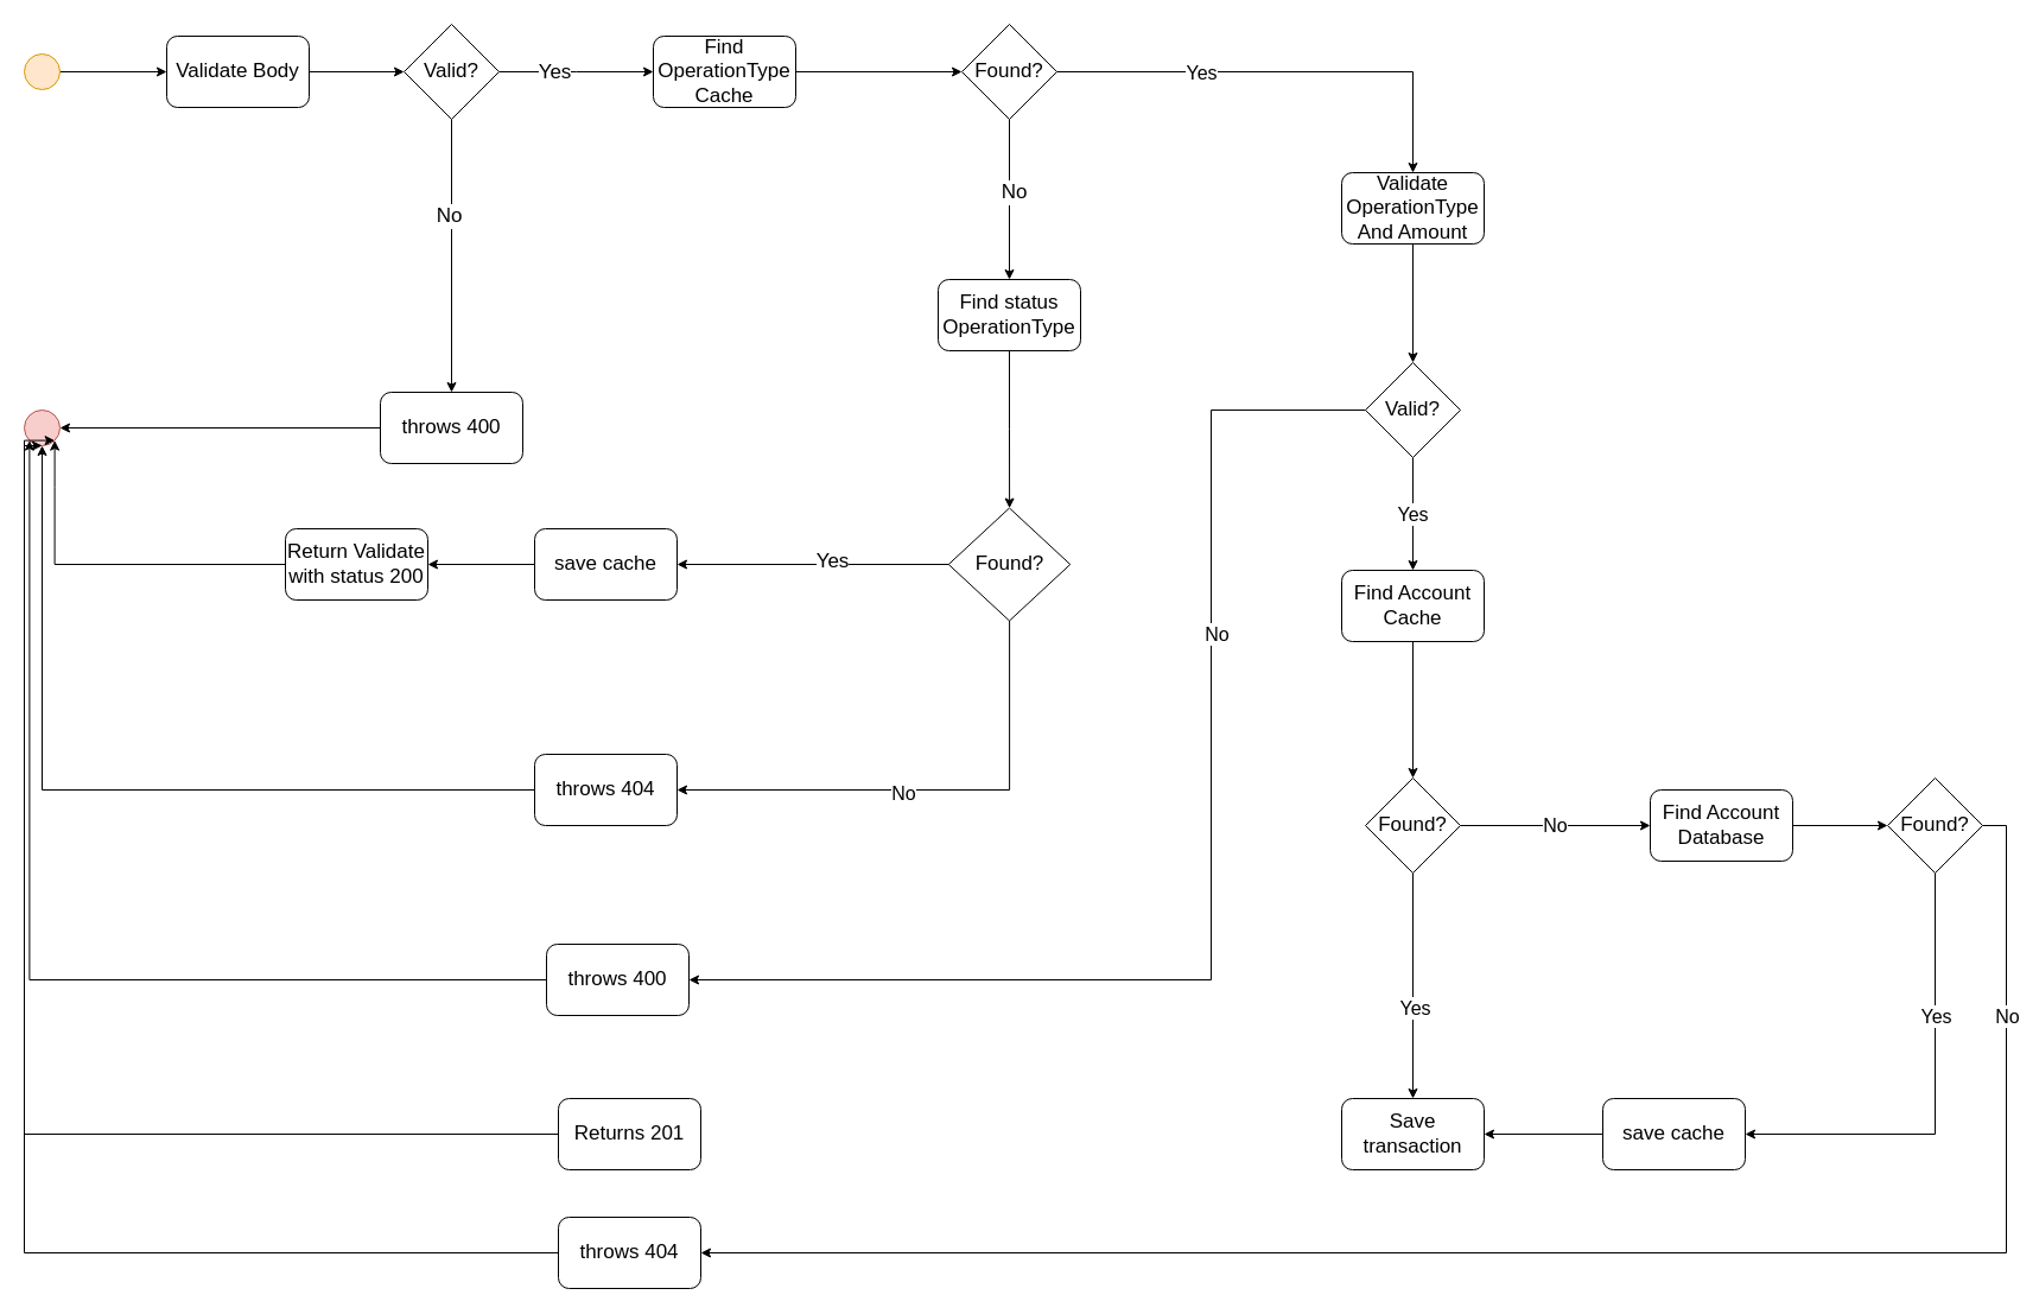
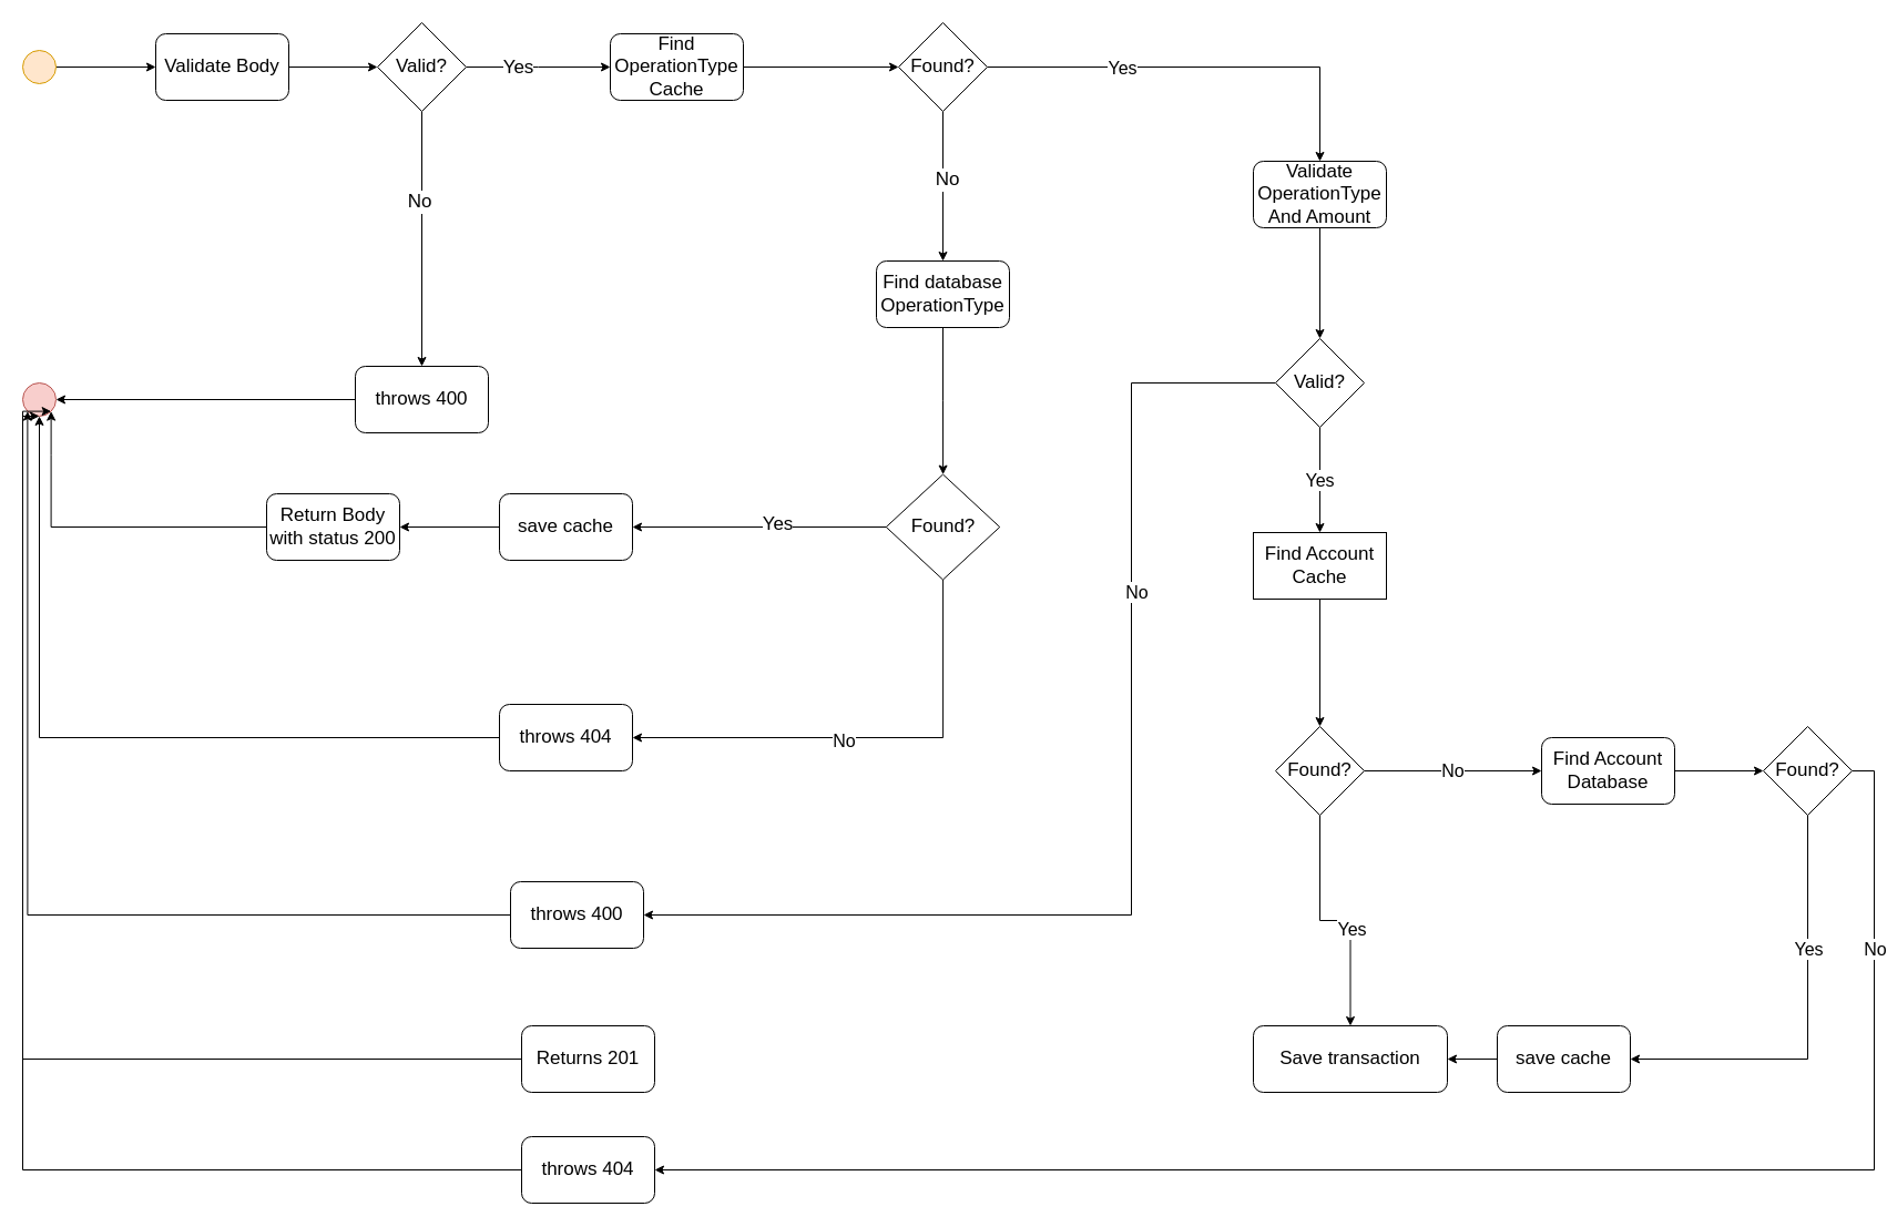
  <mxCell id="0" />
  <mxCell id="1" parent="0" />
  <mxCell id="2" style="edgeStyle=orthogonalEdgeStyle;rounded=0;orthogonalLoop=1;jettySize=auto;html=1;fontSize=17;" parent="1" source="3" target="5" edge="1"><mxGeometry relative="1" as="geometry" /></mxCell>
  <mxCell id="3" value="" style="ellipse;whiteSpace=wrap;html=1;aspect=fixed;fillColor=#ffe6cc;strokeColor=#d79b00;" parent="1" vertex="1"><mxGeometry x="20" y="45" width="30" height="30" as="geometry" /></mxCell>
  <mxCell id="4" style="edgeStyle=orthogonalEdgeStyle;rounded=0;orthogonalLoop=1;jettySize=auto;html=1;entryX=0;entryY=0.5;entryDx=0;entryDy=0;fontSize=17;" parent="1" source="5" target="10" edge="1"><mxGeometry relative="1" as="geometry" /></mxCell>
  <mxCell id="5" value="Validate Body" style="rounded=1;whiteSpace=wrap;html=1;fontSize=17;" parent="1" vertex="1"><mxGeometry x="140" y="30" width="120" height="60" as="geometry" /></mxCell>
  <mxCell id="6" style="edgeStyle=orthogonalEdgeStyle;rounded=0;orthogonalLoop=1;jettySize=auto;html=1;fontSize=17;" parent="1" source="10" target="12" edge="1"><mxGeometry relative="1" as="geometry"><mxPoint x="380" y="265" as="targetPoint" /></mxGeometry></mxCell>
  <mxCell id="7" value="No" style="edgeLabel;html=1;align=center;verticalAlign=middle;resizable=0;points=[];fontSize=17;" parent="6" vertex="1" connectable="0"><mxGeometry x="-0.296" y="-3" relative="1" as="geometry"><mxPoint as="offset" /></mxGeometry></mxCell>
  <mxCell id="8" style="edgeStyle=orthogonalEdgeStyle;rounded=0;orthogonalLoop=1;jettySize=auto;html=1;fontSize=17;" parent="1" source="10" edge="1"><mxGeometry relative="1" as="geometry"><mxPoint x="550" y="60" as="targetPoint" /></mxGeometry></mxCell>
  <mxCell id="9" value="Yes" style="edgeLabel;html=1;align=center;verticalAlign=middle;resizable=0;points=[];fontSize=17;" parent="8" vertex="1" connectable="0"><mxGeometry x="-0.299" relative="1" as="geometry"><mxPoint as="offset" /></mxGeometry></mxCell>
  <mxCell id="10" value="Valid?" style="rhombus;whiteSpace=wrap;html=1;fontSize=17;" parent="1" vertex="1"><mxGeometry x="340" y="20" width="80" height="80" as="geometry" /></mxCell>
  <mxCell id="11" style="edgeStyle=orthogonalEdgeStyle;rounded=0;orthogonalLoop=1;jettySize=auto;html=1;entryX=1;entryY=0.5;entryDx=0;entryDy=0;fontSize=17;" parent="1" source="12" target="13" edge="1"><mxGeometry relative="1" as="geometry" /></mxCell>
  <mxCell id="12" value="throws 400" style="rounded=1;whiteSpace=wrap;html=1;fontSize=17;" parent="1" vertex="1"><mxGeometry x="320" y="330" width="120" height="60" as="geometry" /></mxCell>
  <mxCell id="13" value="" style="ellipse;whiteSpace=wrap;html=1;aspect=fixed;fontSize=17;fillColor=#f8cecc;strokeColor=#b85450;" parent="1" vertex="1"><mxGeometry x="20" y="345" width="30" height="30" as="geometry" /></mxCell>
  <mxCell id="14" style="edgeStyle=orthogonalEdgeStyle;rounded=0;orthogonalLoop=1;jettySize=auto;html=1;exitX=1;exitY=0.5;exitDx=0;exitDy=0;fontSize=17;" parent="1" source="15" target="20" edge="1"><mxGeometry relative="1" as="geometry" /></mxCell>
  <mxCell id="15" value="Find OperationType&lt;br&gt;Cache" style="rounded=1;whiteSpace=wrap;html=1;fontSize=17;" parent="1" vertex="1"><mxGeometry x="550" y="30" width="120" height="60" as="geometry" /></mxCell>
  <mxCell id="16" style="edgeStyle=orthogonalEdgeStyle;rounded=0;orthogonalLoop=1;jettySize=auto;html=1;entryX=0.5;entryY=0;entryDx=0;entryDy=0;fontSize=17;" parent="1" source="20" target="61" edge="1"><mxGeometry relative="1" as="geometry" /></mxCell>
  <mxCell id="17" value="No" style="edgeLabel;html=1;align=center;verticalAlign=middle;resizable=0;points=[];fontSize=17;" parent="16" vertex="1" connectable="0"><mxGeometry x="-0.103" y="3" relative="1" as="geometry"><mxPoint as="offset" /></mxGeometry></mxCell>
  <mxCell id="18" style="edgeStyle=orthogonalEdgeStyle;rounded=0;orthogonalLoop=1;jettySize=auto;html=1;" edge="1" parent="1" source="20" target="33"><mxGeometry relative="1" as="geometry" /></mxCell>
  <mxCell id="19" value="Yes" style="edgeLabel;html=1;align=center;verticalAlign=middle;resizable=0;points=[];fontSize=16;" vertex="1" connectable="0" parent="18"><mxGeometry x="-0.373" relative="1" as="geometry"><mxPoint as="offset" /></mxGeometry></mxCell>
  <mxCell id="20" value="Found?" style="rhombus;whiteSpace=wrap;html=1;fontSize=17;" parent="1" vertex="1"><mxGeometry x="810" y="20" width="80" height="80" as="geometry" /></mxCell>
  <mxCell id="21" style="edgeStyle=orthogonalEdgeStyle;rounded=0;orthogonalLoop=1;jettySize=auto;html=1;exitX=0;exitY=0.5;exitDx=0;exitDy=0;entryX=0.5;entryY=1;entryDx=0;entryDy=0;fontSize=17;" parent="1" source="22" target="13" edge="1"><mxGeometry relative="1" as="geometry" /></mxCell>
  <mxCell id="22" value="throws 404" style="rounded=1;whiteSpace=wrap;html=1;fontSize=17;" parent="1" vertex="1"><mxGeometry x="450" y="635" width="120" height="60" as="geometry" /></mxCell>
  <mxCell id="23" style="edgeStyle=orthogonalEdgeStyle;rounded=0;orthogonalLoop=1;jettySize=auto;html=1;exitX=0;exitY=0.5;exitDx=0;exitDy=0;fontSize=17;" parent="1" source="27" target="29" edge="1"><mxGeometry relative="1" as="geometry" /></mxCell>
  <mxCell id="24" value="Yes" style="edgeLabel;html=1;align=center;verticalAlign=middle;resizable=0;points=[];fontSize=17;" parent="23" vertex="1" connectable="0"><mxGeometry x="-0.141" y="-3" relative="1" as="geometry"><mxPoint as="offset" /></mxGeometry></mxCell>
  <mxCell id="25" style="edgeStyle=orthogonalEdgeStyle;rounded=0;orthogonalLoop=1;jettySize=auto;html=1;entryX=1;entryY=0.5;entryDx=0;entryDy=0;fontSize=16;" edge="1" parent="1" source="27" target="22"><mxGeometry relative="1" as="geometry"><Array as="points"><mxPoint x="850" y="665" /></Array></mxGeometry></mxCell>
  <mxCell id="26" value="No" style="edgeLabel;html=1;align=center;verticalAlign=middle;resizable=0;points=[];fontSize=16;" vertex="1" connectable="0" parent="25"><mxGeometry x="0.096" y="2" relative="1" as="geometry"><mxPoint as="offset" /></mxGeometry></mxCell>
  <mxCell id="27" value="Found?" style="rhombus;whiteSpace=wrap;html=1;fontSize=17;" parent="1" vertex="1"><mxGeometry x="798.75" y="427.5" width="102.5" height="95" as="geometry" /></mxCell>
  <mxCell id="28" style="edgeStyle=orthogonalEdgeStyle;rounded=0;orthogonalLoop=1;jettySize=auto;html=1;exitX=0;exitY=0.5;exitDx=0;exitDy=0;" parent="1" source="29" target="31" edge="1"><mxGeometry relative="1" as="geometry" /></mxCell>
  <mxCell id="29" value="save cache" style="rounded=1;whiteSpace=wrap;html=1;fontSize=17;" parent="1" vertex="1"><mxGeometry x="450" y="445" width="120" height="60" as="geometry" /></mxCell>
  <mxCell id="30" style="edgeStyle=orthogonalEdgeStyle;rounded=0;orthogonalLoop=1;jettySize=auto;html=1;entryX=1;entryY=1;entryDx=0;entryDy=0;" parent="1" source="31" target="13" edge="1"><mxGeometry relative="1" as="geometry" /></mxCell>
- <mxCell id="31" value="Return Validate with status 200" style="rounded=1;whiteSpace=wrap;html=1;fontSize=17;" parent="1" vertex="1"><mxGeometry x="240" y="445" width="120" height="60" as="geometry" /></mxCell>
+ <mxCell id="31" value="Return Body with status 200" style="rounded=1;whiteSpace=wrap;html=1;fontSize=17;" parent="1" vertex="1"><mxGeometry x="240" y="445" width="120" height="60" as="geometry" /></mxCell>
  <mxCell id="32" style="edgeStyle=orthogonalEdgeStyle;rounded=0;orthogonalLoop=1;jettySize=auto;html=1;entryX=0.5;entryY=0;entryDx=0;entryDy=0;" edge="1" parent="1" source="33" target="37"><mxGeometry relative="1" as="geometry" /></mxCell>
  <mxCell id="33" value="Validate OperationType And Amount" style="rounded=1;whiteSpace=wrap;html=1;fontSize=17;" vertex="1" parent="1"><mxGeometry x="1130" y="145" width="120" height="60" as="geometry" /></mxCell>
  <mxCell id="34" value="&lt;font style=&quot;font-size: 16px&quot;&gt;Yes&lt;/font&gt;" style="edgeStyle=orthogonalEdgeStyle;rounded=0;orthogonalLoop=1;jettySize=auto;html=1;" edge="1" parent="1" source="37" target="39"><mxGeometry relative="1" as="geometry" /></mxCell>
  <mxCell id="35" style="edgeStyle=orthogonalEdgeStyle;rounded=0;orthogonalLoop=1;jettySize=auto;html=1;entryX=1;entryY=0.5;entryDx=0;entryDy=0;" edge="1" parent="1" source="37" target="48"><mxGeometry relative="1" as="geometry"><Array as="points"><mxPoint x="1020" y="345" /><mxPoint x="1020" y="825" /></Array></mxGeometry></mxCell>
  <mxCell id="36" value="No" style="edgeLabel;html=1;align=center;verticalAlign=middle;resizable=0;points=[];fontSize=16;" vertex="1" connectable="0" parent="35"><mxGeometry x="-0.394" y="4" relative="1" as="geometry"><mxPoint as="offset" /></mxGeometry></mxCell>
  <mxCell id="37" value="Valid?" style="rhombus;whiteSpace=wrap;html=1;fontSize=17;" vertex="1" parent="1"><mxGeometry x="1150" y="305" width="80" height="80" as="geometry" /></mxCell>
  <mxCell id="38" style="edgeStyle=orthogonalEdgeStyle;rounded=0;orthogonalLoop=1;jettySize=auto;html=1;entryX=0.5;entryY=0;entryDx=0;entryDy=0;" edge="1" parent="1" source="39" target="43"><mxGeometry relative="1" as="geometry" /></mxCell>
- <mxCell id="39" value="Find Account&lt;br&gt;Cache" style="rounded=1;whiteSpace=wrap;html=1;fontSize=17;" vertex="1" parent="1"><mxGeometry x="1130" y="480" width="120" height="60" as="geometry" /></mxCell>
+ <mxCell id="39" value="Find Account&lt;br&gt;Cache" style="whiteSpace=wrap;html=1;fontSize=17;rounded=0;" vertex="1" parent="1"><mxGeometry x="1130" y="480" width="120" height="60" as="geometry" /></mxCell>
  <mxCell id="40" style="edgeStyle=orthogonalEdgeStyle;rounded=0;orthogonalLoop=1;jettySize=auto;html=1;fontSize=16;" edge="1" parent="1" source="43" target="46"><mxGeometry relative="1" as="geometry" /></mxCell>
  <mxCell id="41" value="Yes" style="edgeLabel;html=1;align=center;verticalAlign=middle;resizable=0;points=[];fontSize=16;" vertex="1" connectable="0" parent="40"><mxGeometry x="0.193" y="1" relative="1" as="geometry"><mxPoint as="offset" /></mxGeometry></mxCell>
  <mxCell id="42" value="No" style="edgeStyle=orthogonalEdgeStyle;rounded=0;orthogonalLoop=1;jettySize=auto;html=1;entryX=0;entryY=0.5;entryDx=0;entryDy=0;fontSize=16;" edge="1" parent="1" source="43" target="50"><mxGeometry relative="1" as="geometry"><mxPoint x="1370" y="695" as="targetPoint" /></mxGeometry></mxCell>
  <mxCell id="43" value="Found?" style="rhombus;whiteSpace=wrap;html=1;fontSize=17;" vertex="1" parent="1"><mxGeometry x="1150" y="655" width="80" height="80" as="geometry" /></mxCell>
  <mxCell id="44" style="edgeStyle=orthogonalEdgeStyle;rounded=0;orthogonalLoop=1;jettySize=auto;html=1;entryX=1;entryY=0.5;entryDx=0;entryDy=0;fontSize=16;" edge="1" parent="1" source="45" target="46"><mxGeometry relative="1" as="geometry" /></mxCell>
  <mxCell id="45" value="save cache" style="rounded=1;whiteSpace=wrap;html=1;fontSize=17;" vertex="1" parent="1"><mxGeometry x="1350" y="925" width="120" height="60" as="geometry" /></mxCell>
- <mxCell id="46" value="Save transaction" style="rounded=1;whiteSpace=wrap;html=1;fontSize=17;" vertex="1" parent="1"><mxGeometry x="1130" y="925" width="120" height="60" as="geometry" /></mxCell>
+ <mxCell id="46" value="Save transaction" style="rounded=1;whiteSpace=wrap;html=1;fontSize=17;" vertex="1" parent="1"><mxGeometry x="1130" y="925" width="175" height="60" as="geometry" /></mxCell>
  <mxCell id="47" style="edgeStyle=orthogonalEdgeStyle;rounded=0;orthogonalLoop=1;jettySize=auto;html=1;entryX=0;entryY=1;entryDx=0;entryDy=0;" edge="1" parent="1" source="48" target="13"><mxGeometry relative="1" as="geometry" /></mxCell>
  <mxCell id="48" value="throws 400" style="rounded=1;whiteSpace=wrap;html=1;fontSize=17;" vertex="1" parent="1"><mxGeometry x="460" y="795" width="120" height="60" as="geometry" /></mxCell>
  <mxCell id="49" style="edgeStyle=orthogonalEdgeStyle;rounded=0;orthogonalLoop=1;jettySize=auto;html=1;fontSize=16;" edge="1" parent="1" source="50" target="55"><mxGeometry relative="1" as="geometry" /></mxCell>
  <mxCell id="50" value="Find Account Database" style="rounded=1;whiteSpace=wrap;html=1;fontSize=17;" vertex="1" parent="1"><mxGeometry x="1390" y="665" width="120" height="60" as="geometry" /></mxCell>
  <mxCell id="51" style="edgeStyle=orthogonalEdgeStyle;rounded=0;orthogonalLoop=1;jettySize=auto;html=1;entryX=1;entryY=0.5;entryDx=0;entryDy=0;fontSize=16;" edge="1" parent="1" source="55" target="45"><mxGeometry relative="1" as="geometry"><Array as="points"><mxPoint x="1630" y="955" /></Array></mxGeometry></mxCell>
  <mxCell id="52" value="Yes" style="edgeLabel;html=1;align=center;verticalAlign=middle;resizable=0;points=[];fontSize=16;" vertex="1" connectable="0" parent="51"><mxGeometry x="0.261" y="-3" relative="1" as="geometry"><mxPoint x="20" y="-97" as="offset" /></mxGeometry></mxCell>
  <mxCell id="53" style="edgeStyle=orthogonalEdgeStyle;rounded=0;orthogonalLoop=1;jettySize=auto;html=1;exitX=1;exitY=0.5;exitDx=0;exitDy=0;fontSize=16;entryX=1;entryY=0.5;entryDx=0;entryDy=0;" edge="1" parent="1" source="55" target="57"><mxGeometry relative="1" as="geometry"><mxPoint x="1710" y="1025" as="targetPoint" /></mxGeometry></mxCell>
  <mxCell id="54" value="No" style="edgeLabel;html=1;align=center;verticalAlign=middle;resizable=0;points=[];fontSize=16;" vertex="1" connectable="0" parent="53"><mxGeometry x="0.342" relative="1" as="geometry"><mxPoint x="613" y="-200" as="offset" /></mxGeometry></mxCell>
  <mxCell id="55" value="Found?" style="rhombus;whiteSpace=wrap;html=1;fontSize=17;" vertex="1" parent="1"><mxGeometry x="1590" y="655" width="80" height="80" as="geometry" /></mxCell>
  <mxCell id="56" style="edgeStyle=orthogonalEdgeStyle;rounded=0;orthogonalLoop=1;jettySize=auto;html=1;exitX=0;exitY=0.5;exitDx=0;exitDy=0;entryX=0.5;entryY=1;entryDx=0;entryDy=0;fontSize=16;" edge="1" parent="1" source="57" target="13"><mxGeometry relative="1" as="geometry"><Array as="points"><mxPoint x="20" y="1055" /><mxPoint x="20" y="375" /></Array></mxGeometry></mxCell>
  <mxCell id="57" value="throws 404" style="rounded=1;whiteSpace=wrap;html=1;fontSize=17;" vertex="1" parent="1"><mxGeometry x="470" y="1025" width="120" height="60" as="geometry" /></mxCell>
  <mxCell id="58" style="edgeStyle=orthogonalEdgeStyle;rounded=0;orthogonalLoop=1;jettySize=auto;html=1;entryX=1;entryY=1;entryDx=0;entryDy=0;fontSize=16;" edge="1" parent="1" source="59" target="13"><mxGeometry relative="1" as="geometry"><Array as="points"><mxPoint x="20" y="955" /><mxPoint x="20" y="371" /></Array></mxGeometry></mxCell>
  <mxCell id="59" value="Returns 201" style="rounded=1;whiteSpace=wrap;html=1;fontSize=17;" vertex="1" parent="1"><mxGeometry x="470" y="925" width="120" height="60" as="geometry" /></mxCell>
  <mxCell id="60" style="edgeStyle=orthogonalEdgeStyle;rounded=0;orthogonalLoop=1;jettySize=auto;html=1;fontSize=16;" edge="1" parent="1" source="61" target="27"><mxGeometry relative="1" as="geometry" /></mxCell>
- <mxCell id="61" value="Find status OperationType" style="rounded=1;whiteSpace=wrap;html=1;fontSize=17;" vertex="1" parent="1"><mxGeometry x="790" y="235" width="120" height="60" as="geometry" /></mxCell>
+ <mxCell id="61" value="Find database OperationType" style="rounded=1;whiteSpace=wrap;html=1;fontSize=17;" vertex="1" parent="1"><mxGeometry x="790" y="235" width="120" height="60" as="geometry" /></mxCell>
